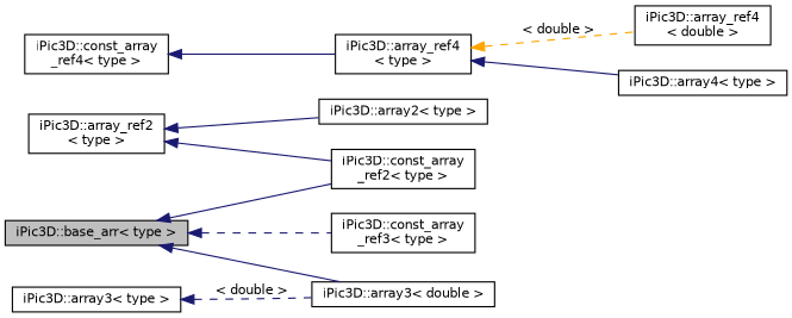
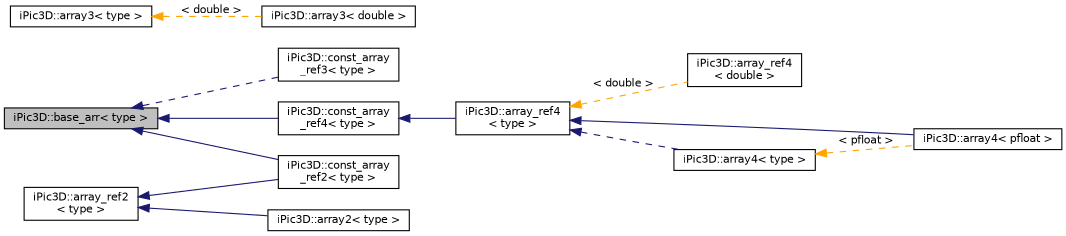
  digraph {
    rankdir=LR
    node [color=black fillcolor=white fontname=Helvetica fontsize=10 shape=record style=filled]
    edge [color=midnightblue dir=back fontname=Helvetica fontsize=10 labelfontname=Helvetica labelfontsize=10 style=solid]
    n1 [fillcolor=grey75 fontcolor=black height=0.2 label="iPic3D::base_arr\< type \>" width=0.4]
    n2 [height=0.2 label="iPic3D::const_array\l_ref2\< type \>" width=0.4]
    n3 [height=0.2 label="iPic3D::const_array\l_ref3\< type \>" width=0.4]
    n4 [height=0.2 label="iPic3D::const_array\l_ref4\< type \>" width=0.4]
    n5 [height=0.2 label="iPic3D::array_ref4\l\< type \>" width=0.4]
    n6 [height=0.2 label="iPic3D::array_ref2\l\< type \>" width=0.4]
    n7 [height=0.2 label="iPic3D::array2\< type \>" width=0.4]
    n8 [height=0.2 label="iPic3D::array3\< double \>" width=0.4]
    n9 [height=0.2 label="iPic3D::array3\< type \>" width=0.4]
    n10 [height=0.2 label="iPic3D::array_ref4\l\< double \>" width=0.4]
+   n11 [height=0.2 label="iPic3D::array4\< pfloat \>" width=0.4]
    n12 [height=0.2 label="iPic3D::array4\< type \>" width=0.4]
    n1 -> n2
    n1 -> n3 [style=dashed]
-   n1 -> n8
+   n1 -> n4
    n4 -> n5
    n5 -> n10 [color=orange label=" \< double \>" style=dashed]
-   n5 -> n12
+   n5 -> n11
+   n5 -> n12 [style=dashed]
    n6 -> n2
    n6 -> n7
-   n9 -> n8 [label=" \< double \>" style=dashed]
+   n9 -> n8 [color=orange label=" \< double \>" style=dashed]
+   n12 -> n11 [color=orange label=" \< pfloat \>" style=dashed]
  }
